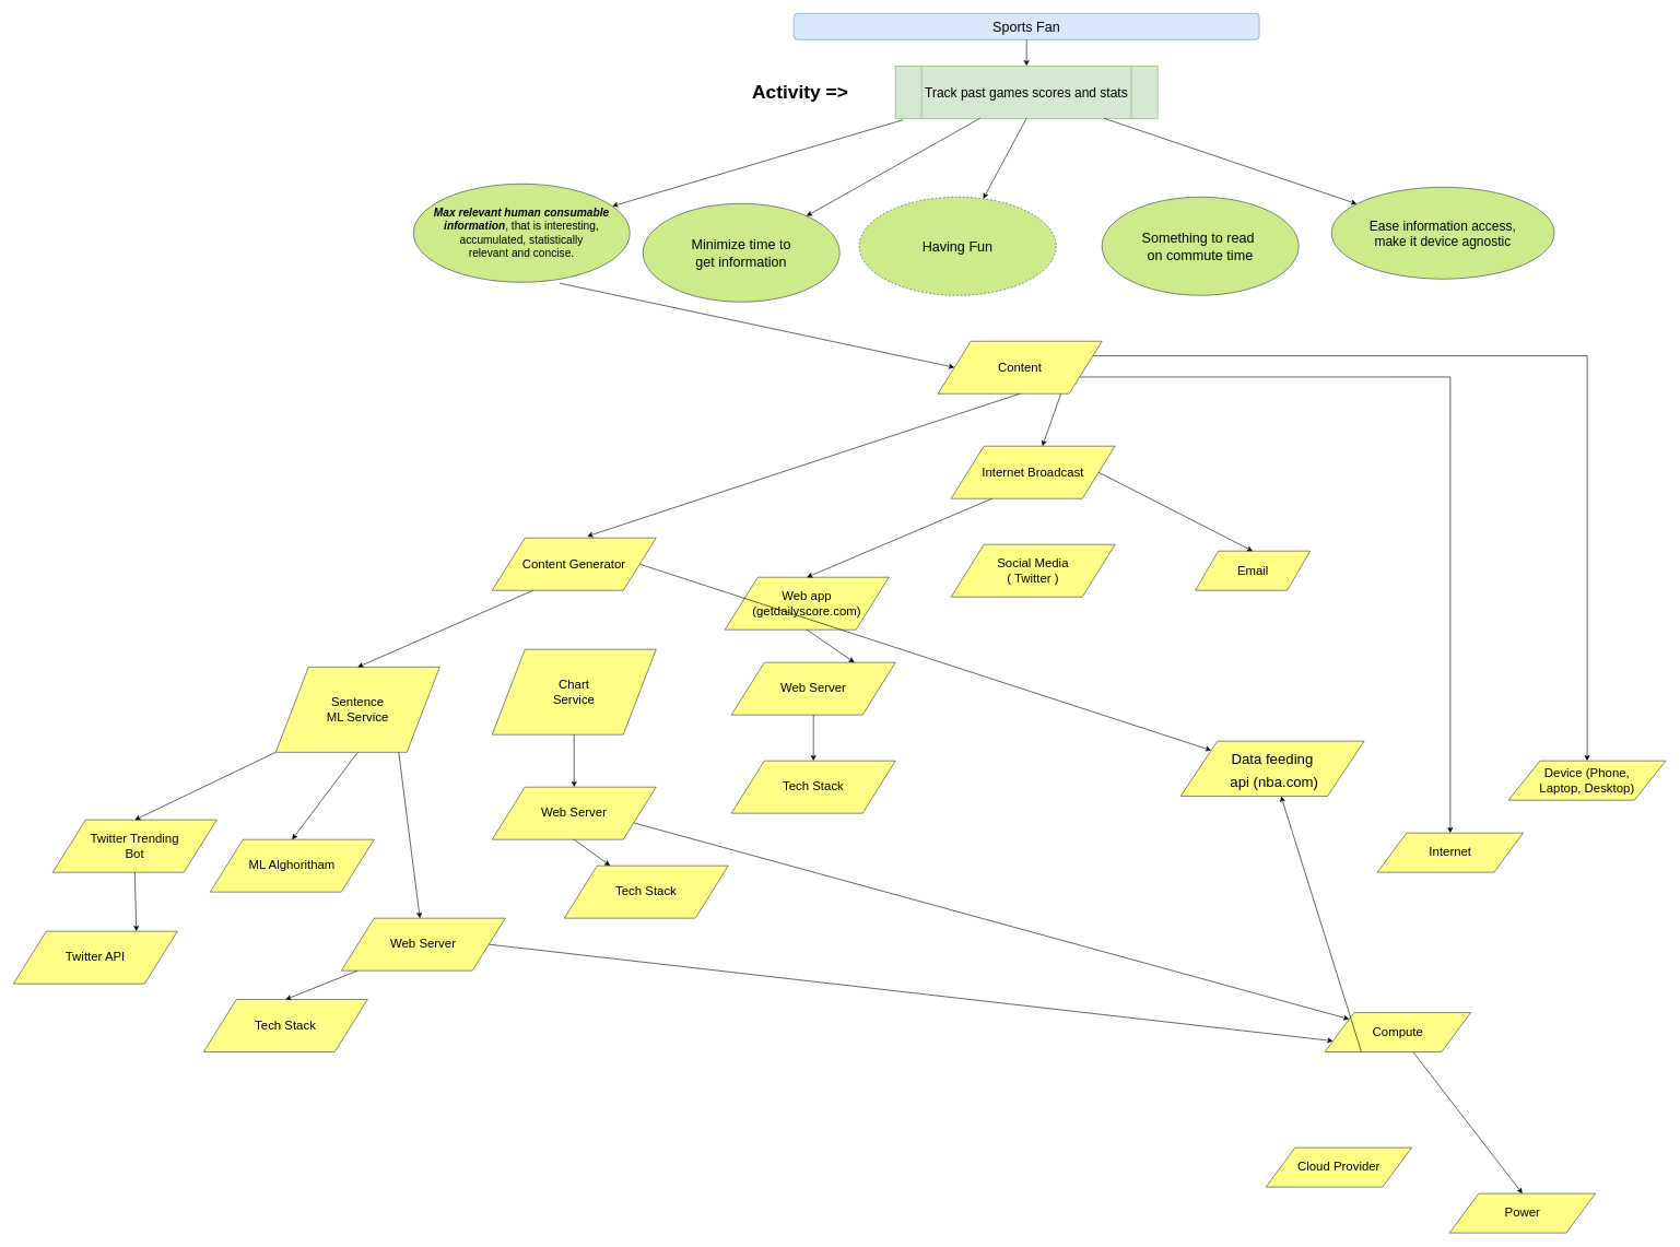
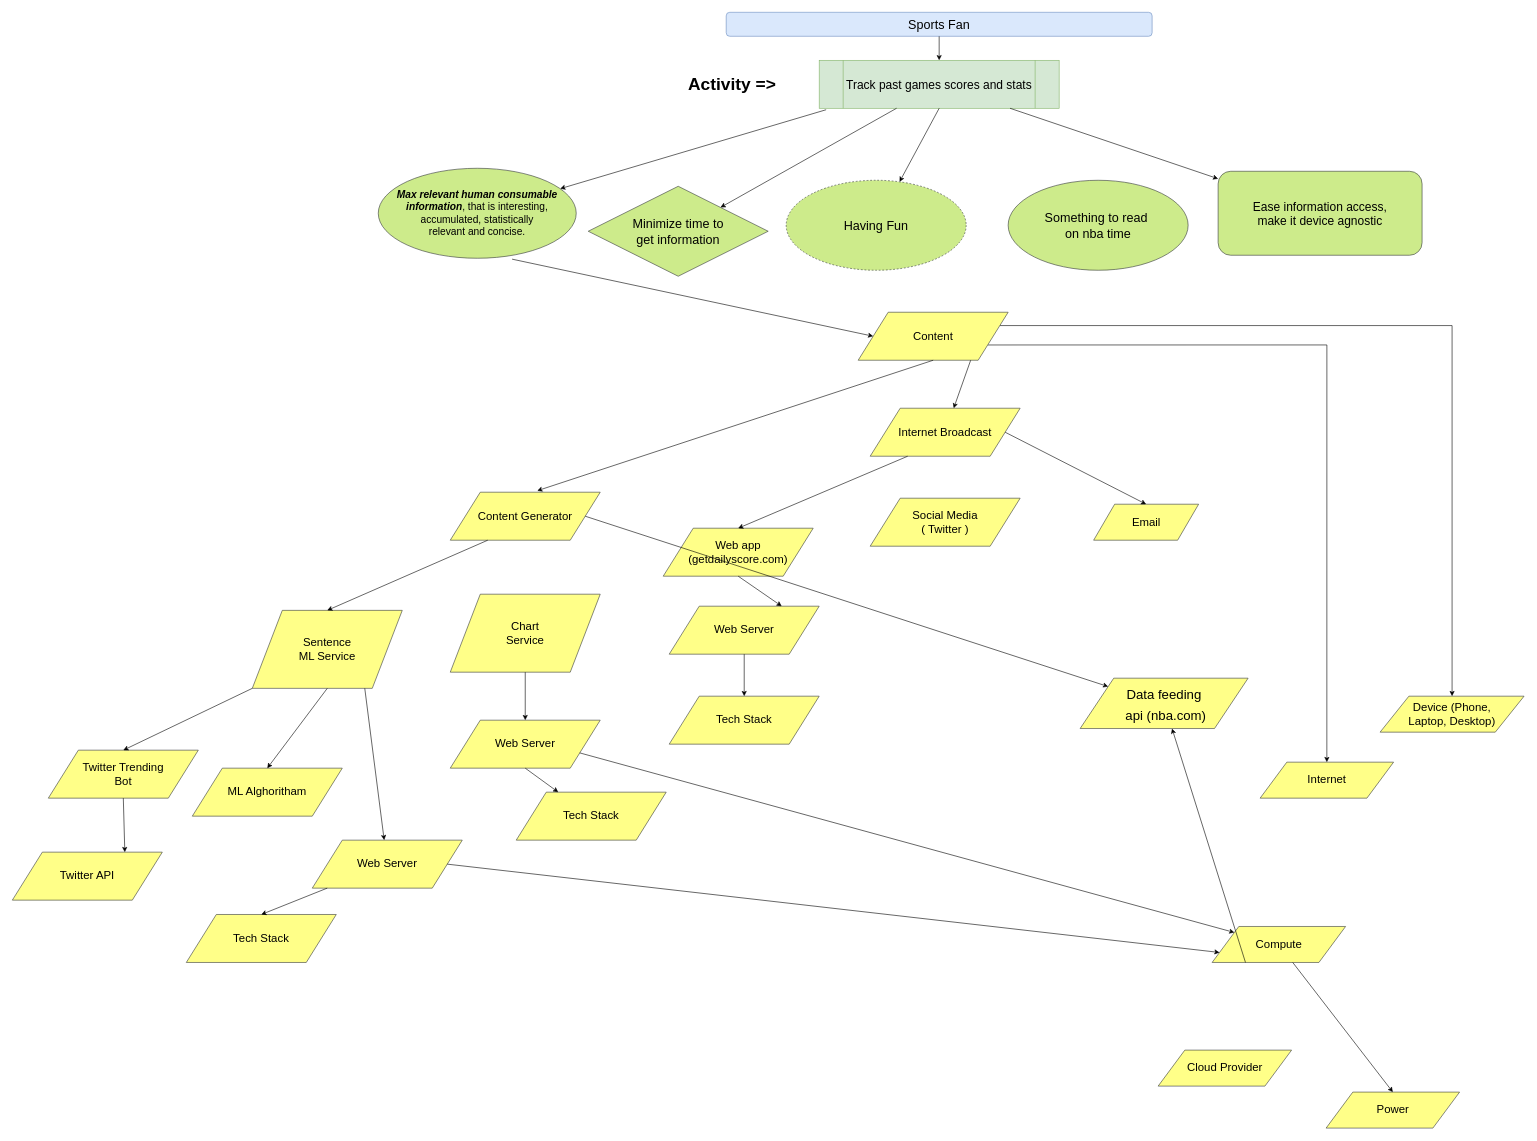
  <mxCell id="0" />
  <mxCell id="1" parent="0" />
  <mxCell id="2" value="Sports Fan" style="rounded=1;whiteSpace=wrap;html=1;fillColor=#dae8fc;strokeColor=#6c8ebf;fontSize=21;" parent="1" vertex="1"><mxGeometry x="1210" y="20" width="710" height="40" as="geometry" /></mxCell>
  <mxCell id="3" value="Activity =&amp;gt;" style="text;html=1;strokeColor=none;fillColor=none;align=center;verticalAlign=middle;whiteSpace=wrap;rounded=0;fontStyle=1;fontSize=29;" parent="1" vertex="1"><mxGeometry x="1090" y="107.5" width="260" height="65" as="geometry" /></mxCell>
  <mxCell id="4" value="Track past games scores and stats" style="shape=process;whiteSpace=wrap;html=1;backgroundOutline=1;fillColor=#d5e8d4;strokeColor=#82b366;fontSize=20;fontStyle=0" parent="1" vertex="1"><mxGeometry x="1365" y="100" width="400" height="80" as="geometry" /></mxCell>
  <mxCell id="5" value="&lt;span style=&quot;font-size: 17px&quot;&gt;&lt;b style=&quot;font-style: italic ; font-size: 17px&quot;&gt;Max relevant human consumable &lt;br&gt;information&lt;/b&gt;&lt;/span&gt;, that is interesting, accumulated, statistically &lt;br&gt;relevant and concise." style="ellipse;whiteSpace=wrap;html=1;fillColor=#cdeb8b;strokeColor=#36393d;fontSize=17;" parent="1" vertex="1"><mxGeometry x="630" y="280" width="330" height="150" as="geometry" /></mxCell>
- <mxCell id="6" value="Minimize time to &lt;br&gt;get information" style="ellipse;whiteSpace=wrap;html=1;fillColor=#cdeb8b;strokeColor=#36393d;fontSize=21;" parent="1" vertex="1"><mxGeometry x="980" y="310" width="300" height="150" as="geometry" /></mxCell>
- <mxCell id="7" value="Ease information access, &lt;br&gt;make it device agnostic" style="ellipse;whiteSpace=wrap;html=1;fillColor=#cdeb8b;strokeColor=#36393d;fontSize=20;" parent="1" vertex="1"><mxGeometry x="2030" y="285" width="340" height="140" as="geometry" /></mxCell>
+ <mxCell id="6" value="Minimize time to &lt;br&gt;get information" style="rhombus;whiteSpace=wrap;html=1;fillColor=#cdeb8b;strokeColor=#36393d;fontSize=21;" parent="1" vertex="1"><mxGeometry x="980" y="310" width="300" height="150" as="geometry" /></mxCell>
+ <mxCell id="7" value="Ease information access, &lt;br&gt;make it device agnostic" style="whiteSpace=wrap;html=1;fillColor=#cdeb8b;strokeColor=#36393d;fontSize=20;rounded=1;" parent="1" vertex="1"><mxGeometry x="2030" y="285" width="340" height="140" as="geometry" /></mxCell>
  <mxCell id="8" value="" style="endArrow=classic;html=1;exitX=0.029;exitY=1.03;exitDx=0;exitDy=0;exitPerimeter=0;" parent="1" source="4" target="5" edge="1"><mxGeometry width="50" height="50" relative="1" as="geometry"><mxPoint x="1050" y="480" as="sourcePoint" /><mxPoint x="840" y="790" as="targetPoint" /></mxGeometry></mxCell>
  <mxCell id="9" value="" style="endArrow=classic;html=1;" parent="1" source="4" target="6" edge="1"><mxGeometry width="50" height="50" relative="1" as="geometry"><mxPoint x="780" y="720" as="sourcePoint" /><mxPoint x="830" y="670" as="targetPoint" /></mxGeometry></mxCell>
  <mxCell id="10" value="" style="endArrow=classic;html=1;" parent="1" source="4" target="7" edge="1"><mxGeometry width="50" height="50" relative="1" as="geometry"><mxPoint x="780" y="720" as="sourcePoint" /><mxPoint x="830" y="670" as="targetPoint" /></mxGeometry></mxCell>
  <mxCell id="11" value="" style="endArrow=classic;html=1;fontSize=19;" parent="1" source="2" target="4" edge="1"><mxGeometry width="50" height="50" relative="1" as="geometry"><mxPoint x="820" y="420" as="sourcePoint" /><mxPoint x="870" y="370" as="targetPoint" /></mxGeometry></mxCell>
  <mxCell id="12" value="Email" style="shape=parallelogram;perimeter=parallelogramPerimeter;whiteSpace=wrap;html=1;fontSize=19;fillColor=#ffff88;strokeColor=#36393d;" parent="1" vertex="1"><mxGeometry x="1822.5" y="840" width="175" height="60" as="geometry" /></mxCell>
  <mxCell id="13" value="Device (Phone, &lt;br&gt;Laptop, Desktop)" style="shape=parallelogram;perimeter=parallelogramPerimeter;whiteSpace=wrap;html=1;fontSize=19;fillColor=#ffff88;strokeColor=#36393d;" parent="1" vertex="1"><mxGeometry x="2300" y="1160" width="240" height="60" as="geometry" /></mxCell>
  <mxCell id="14" value="Internet" style="shape=parallelogram;perimeter=parallelogramPerimeter;whiteSpace=wrap;html=1;fontSize=19;fillColor=#ffff88;strokeColor=#36393d;" parent="1" vertex="1"><mxGeometry x="2100" y="1270" width="222.5" height="60" as="geometry" /></mxCell>
  <mxCell id="15" value="&lt;font style=&quot;font-size: 22px&quot;&gt;Data feeding&lt;br&gt;&amp;nbsp;api (nba.com)&lt;/font&gt;" style="shape=parallelogram;perimeter=parallelogramPerimeter;whiteSpace=wrap;html=1;fontSize=29;fillColor=#ffff88;strokeColor=#36393d;" parent="1" vertex="1"><mxGeometry x="1800" y="1130" width="280" height="83.91" as="geometry" /></mxCell>
  <mxCell id="16" value="Web app &lt;br&gt;(getdailyscore.com)" style="shape=parallelogram;perimeter=parallelogramPerimeter;whiteSpace=wrap;html=1;fontSize=19;fillColor=#ffff88;strokeColor=#36393d;" parent="1" vertex="1"><mxGeometry x="1105" y="880" width="250" height="80" as="geometry" /></mxCell>
  <mxCell id="17" value="Having Fun" style="ellipse;whiteSpace=wrap;html=1;fillColor=#cdeb8b;strokeColor=#36393d;fontSize=21;dashed=1;" vertex="1" parent="1"><mxGeometry x="1310" y="300" width="300" height="150" as="geometry" /></mxCell>
- <mxCell id="18" value="Something to read&amp;nbsp;&lt;br&gt;on commute time" style="ellipse;whiteSpace=wrap;html=1;fillColor=#cdeb8b;strokeColor=#36393d;fontSize=21;" vertex="1" parent="1"><mxGeometry x="1680" y="300" width="300" height="150" as="geometry" /></mxCell>
+ <mxCell id="18" value="Something to read&amp;nbsp;&lt;br&gt;on nba time" style="ellipse;whiteSpace=wrap;html=1;fillColor=#cdeb8b;strokeColor=#36393d;fontSize=21;" vertex="1" parent="1"><mxGeometry x="1680" y="300" width="300" height="150" as="geometry" /></mxCell>
  <mxCell id="19" value="" style="endArrow=classic;html=1;exitX=0.5;exitY=1;exitDx=0;exitDy=0;" edge="1" parent="1" source="4" target="17"><mxGeometry width="50" height="50" relative="1" as="geometry"><mxPoint x="880" y="640" as="sourcePoint" /><mxPoint x="930" y="590" as="targetPoint" /></mxGeometry></mxCell>
  <mxCell id="20" style="edgeStyle=orthogonalEdgeStyle;rounded=0;orthogonalLoop=1;jettySize=auto;html=1;exitX=1;exitY=0.25;exitDx=0;exitDy=0;entryX=0.5;entryY=0;entryDx=0;entryDy=0;" edge="1" parent="1" source="22" target="13"><mxGeometry relative="1" as="geometry" /></mxCell>
  <mxCell id="21" style="edgeStyle=orthogonalEdgeStyle;rounded=0;orthogonalLoop=1;jettySize=auto;html=1;exitX=1;exitY=0.75;exitDx=0;exitDy=0;entryX=0.5;entryY=0;entryDx=0;entryDy=0;" edge="1" parent="1" source="22" target="14"><mxGeometry relative="1" as="geometry" /></mxCell>
  <mxCell id="22" value="Content" style="shape=parallelogram;perimeter=parallelogramPerimeter;whiteSpace=wrap;html=1;fontSize=19;fillColor=#ffff88;strokeColor=#36393d;" vertex="1" parent="1"><mxGeometry x="1430" y="520" width="250" height="80" as="geometry" /></mxCell>
  <mxCell id="23" value="Internet Broadcast" style="shape=parallelogram;perimeter=parallelogramPerimeter;whiteSpace=wrap;html=1;fontSize=19;fillColor=#ffff88;strokeColor=#36393d;" vertex="1" parent="1"><mxGeometry x="1450" y="680" width="250" height="80" as="geometry" /></mxCell>
  <mxCell id="24" value="Social Media &lt;br&gt;( Twitter )" style="shape=parallelogram;perimeter=parallelogramPerimeter;whiteSpace=wrap;html=1;fontSize=19;fillColor=#ffff88;strokeColor=#36393d;" vertex="1" parent="1"><mxGeometry x="1450" width="250" height="80" as="geometry" y="830" /></mxCell>
  <mxCell id="25" value="Content Generator" style="shape=parallelogram;perimeter=parallelogramPerimeter;whiteSpace=wrap;html=1;fontSize=19;fillColor=#ffff88;strokeColor=#36393d;" vertex="1" parent="1"><mxGeometry x="750" y="820" width="250" height="80" as="geometry" /></mxCell>
  <mxCell id="26" value="Chart&lt;br&gt;Service" style="shape=parallelogram;perimeter=parallelogramPerimeter;whiteSpace=wrap;html=1;fontSize=19;fillColor=#ffff88;strokeColor=#36393d;" vertex="1" parent="1"><mxGeometry x="750" y="990" width="250" height="130" as="geometry" /></mxCell>
  <mxCell id="27" value="Web Server" style="shape=parallelogram;perimeter=parallelogramPerimeter;whiteSpace=wrap;html=1;fontSize=19;fillColor=#ffff88;strokeColor=#36393d;" vertex="1" parent="1"><mxGeometry x="1115" y="1010" width="250" height="80" as="geometry" /></mxCell>
  <mxCell id="28" value="Tech Stack" style="shape=parallelogram;perimeter=parallelogramPerimeter;whiteSpace=wrap;html=1;fontSize=19;fillColor=#ffff88;strokeColor=#36393d;" vertex="1" parent="1"><mxGeometry x="1115" y="1160" width="250" height="80" as="geometry" /></mxCell>
  <mxCell id="29" value="Web Server" style="shape=parallelogram;perimeter=parallelogramPerimeter;whiteSpace=wrap;html=1;fontSize=19;fillColor=#ffff88;strokeColor=#36393d;" vertex="1" parent="1"><mxGeometry x="750" y="1200" width="250" height="80" as="geometry" /></mxCell>
  <mxCell id="30" value="Tech Stack" style="shape=parallelogram;perimeter=parallelogramPerimeter;whiteSpace=wrap;html=1;fontSize=19;fillColor=#ffff88;strokeColor=#36393d;" vertex="1" parent="1"><mxGeometry x="860" y="1320" width="250" height="80" as="geometry" /></mxCell>
  <mxCell id="31" value="Compute" style="shape=parallelogram;perimeter=parallelogramPerimeter;whiteSpace=wrap;html=1;fontSize=19;fillColor=#ffff88;strokeColor=#36393d;" vertex="1" parent="1"><mxGeometry x="2020" y="1543.91" width="222.5" height="60" as="geometry" /></mxCell>
  <mxCell id="32" value="Power" style="shape=parallelogram;perimeter=parallelogramPerimeter;whiteSpace=wrap;html=1;fontSize=19;fillColor=#ffff88;strokeColor=#36393d;" vertex="1" parent="1"><mxGeometry x="2210" y="1820" width="222.5" height="60" as="geometry" /></mxCell>
  <mxCell id="33" value="Sentence &lt;br&gt;ML Service" style="shape=parallelogram;perimeter=parallelogramPerimeter;whiteSpace=wrap;html=1;fontSize=19;fillColor=#ffff88;strokeColor=#36393d;" vertex="1" parent="1"><mxGeometry x="420" y="1016.96" width="250" height="130" as="geometry" /></mxCell>
  <mxCell id="34" value="Web Server" style="shape=parallelogram;perimeter=parallelogramPerimeter;whiteSpace=wrap;html=1;fontSize=19;fillColor=#ffff88;strokeColor=#36393d;" vertex="1" parent="1"><mxGeometry x="520" y="1400" width="250" height="80" as="geometry" /></mxCell>
  <mxCell id="35" value="Tech Stack" style="shape=parallelogram;perimeter=parallelogramPerimeter;whiteSpace=wrap;html=1;fontSize=19;fillColor=#ffff88;strokeColor=#36393d;" vertex="1" parent="1"><mxGeometry x="310" y="1523.91" width="250" height="80" as="geometry" /></mxCell>
  <mxCell id="36" value="Twitter Trending&lt;br&gt;Bot" style="shape=parallelogram;perimeter=parallelogramPerimeter;whiteSpace=wrap;html=1;fontSize=19;fillColor=#ffff88;strokeColor=#36393d;" vertex="1" parent="1"><mxGeometry x="80" y="1250" width="250" height="80" as="geometry" /></mxCell>
  <mxCell id="37" value="ML Alghoritham" style="shape=parallelogram;perimeter=parallelogramPerimeter;whiteSpace=wrap;html=1;fontSize=19;fillColor=#ffff88;strokeColor=#36393d;" vertex="1" parent="1"><mxGeometry x="320" y="1280" width="250" height="80" as="geometry" /></mxCell>
  <mxCell id="38" value="Twitter API" style="shape=parallelogram;perimeter=parallelogramPerimeter;whiteSpace=wrap;html=1;fontSize=19;fillColor=#ffff88;strokeColor=#36393d;" vertex="1" parent="1"><mxGeometry x="20" y="1420" width="250" height="80" as="geometry" /></mxCell>
  <mxCell id="39" value="" style="endArrow=classic;html=1;exitX=0.676;exitY=1.01;exitDx=0;exitDy=0;exitPerimeter=0;entryX=0;entryY=0.5;entryDx=0;entryDy=0;" edge="1" parent="1" source="5" target="22"><mxGeometry width="50" height="50" relative="1" as="geometry"><mxPoint x="870" y="620" as="sourcePoint" /><mxPoint x="920" y="570" as="targetPoint" /></mxGeometry></mxCell>
  <mxCell id="40" value="" style="endArrow=classic;html=1;exitX=0.5;exitY=1;exitDx=0;exitDy=0;entryX=0.58;entryY=-0.031;entryDx=0;entryDy=0;entryPerimeter=0;" edge="1" parent="1" source="22" target="25"><mxGeometry width="50" height="50" relative="1" as="geometry"><mxPoint x="1010" y="690" as="sourcePoint" /><mxPoint x="1060" y="640" as="targetPoint" /></mxGeometry></mxCell>
  <mxCell id="41" value="" style="endArrow=classic;html=1;exitX=0.75;exitY=1;exitDx=0;exitDy=0;" edge="1" parent="1" source="22" target="23"><mxGeometry width="50" height="50" relative="1" as="geometry"><mxPoint x="2020" y="630" as="sourcePoint" /><mxPoint x="2070" y="580" as="targetPoint" /></mxGeometry></mxCell>
  <mxCell id="42" value="" style="endArrow=classic;html=1;exitX=1;exitY=0.5;exitDx=0;exitDy=0;entryX=0.5;entryY=0;entryDx=0;entryDy=0;" edge="1" parent="1" source="23" target="12"><mxGeometry width="50" height="50" relative="1" as="geometry"><mxPoint x="1890" y="780" as="sourcePoint" /><mxPoint x="1940" y="730" as="targetPoint" /></mxGeometry></mxCell>
  <mxCell id="43" value="" style="endArrow=classic;html=1;exitX=0.25;exitY=1;exitDx=0;exitDy=0;entryX=0.5;entryY=0;entryDx=0;entryDy=0;" edge="1" parent="1" source="23" target="16"><mxGeometry width="50" height="50" relative="1" as="geometry"><mxPoint x="1270" as="sourcePoint" y="830" /><mxPoint x="1320" y="780" as="targetPoint" /></mxGeometry></mxCell>
  <mxCell id="44" value="" style="endArrow=classic;html=1;exitX=0.5;exitY=1;exitDx=0;exitDy=0;entryX=0.75;entryY=0;entryDx=0;entryDy=0;" edge="1" parent="1" source="16" target="27"><mxGeometry width="50" height="50" relative="1" as="geometry"><mxPoint x="1570" y="1170" as="sourcePoint" /><mxPoint x="1620" y="1120" as="targetPoint" /></mxGeometry></mxCell>
  <mxCell id="45" value="" style="endArrow=classic;html=1;exitX=0.5;exitY=1;exitDx=0;exitDy=0;entryX=0.5;entryY=0;entryDx=0;entryDy=0;" edge="1" parent="1" source="27" target="28"><mxGeometry width="50" height="50" relative="1" as="geometry"><mxPoint x="1550" y="1280" as="sourcePoint" /><mxPoint x="1600" y="1230" as="targetPoint" /></mxGeometry></mxCell>
  <mxCell id="46" value="" style="endArrow=classic;html=1;exitX=0.25;exitY=1;exitDx=0;exitDy=0;entryX=0.5;entryY=0;entryDx=0;entryDy=0;" edge="1" parent="1" source="25" target="33"><mxGeometry width="50" height="50" relative="1" as="geometry"><mxPoint x="150" y="1140" as="sourcePoint" /><mxPoint x="200" y="1090" as="targetPoint" /></mxGeometry></mxCell>
  <mxCell id="47" value="" style="endArrow=classic;html=1;exitX=0.5;exitY=1;exitDx=0;exitDy=0;" edge="1" parent="1" source="26" target="29"><mxGeometry width="50" height="50" relative="1" as="geometry"><mxPoint x="1140" y="1750" as="sourcePoint" /><mxPoint x="1190" y="1700" as="targetPoint" /></mxGeometry></mxCell>
  <mxCell id="48" value="" style="endArrow=classic;html=1;exitX=0;exitY=1;exitDx=0;exitDy=0;entryX=0.5;entryY=0;entryDx=0;entryDy=0;" edge="1" parent="1" source="33" target="36"><mxGeometry width="50" height="50" relative="1" as="geometry"><mxPoint x="140" y="1770" as="sourcePoint" /><mxPoint x="190" y="1720" as="targetPoint" /></mxGeometry></mxCell>
  <mxCell id="49" value="" style="endArrow=classic;html=1;exitX=0.5;exitY=1;exitDx=0;exitDy=0;entryX=0.5;entryY=0;entryDx=0;entryDy=0;" edge="1" parent="1" source="33" target="37"><mxGeometry width="50" height="50" relative="1" as="geometry"><mxPoint x="240" y="1740" as="sourcePoint" /><mxPoint x="290" y="1690" as="targetPoint" /></mxGeometry></mxCell>
  <mxCell id="50" value="" style="endArrow=classic;html=1;exitX=0.75;exitY=1;exitDx=0;exitDy=0;" edge="1" parent="1" source="33" target="34"><mxGeometry width="50" height="50" relative="1" as="geometry"><mxPoint x="220" y="1730" as="sourcePoint" /><mxPoint x="270" y="1680" as="targetPoint" /></mxGeometry></mxCell>
  <mxCell id="51" value="" style="endArrow=classic;html=1;exitX=0.5;exitY=1;exitDx=0;exitDy=0;entryX=0.75;entryY=0;entryDx=0;entryDy=0;" edge="1" parent="1" source="36" target="38"><mxGeometry width="50" height="50" relative="1" as="geometry"><mxPoint x="50" y="1630" as="sourcePoint" /><mxPoint x="100" y="1580" as="targetPoint" /></mxGeometry></mxCell>
  <mxCell id="52" value="" style="endArrow=classic;html=1;entryX=0.5;entryY=0;entryDx=0;entryDy=0;" edge="1" parent="1" source="34" target="35"><mxGeometry width="50" height="50" relative="1" as="geometry"><mxPoint x="470" y="1810" as="sourcePoint" /><mxPoint x="520" y="1760" as="targetPoint" /></mxGeometry></mxCell>
  <mxCell id="53" value="" style="endArrow=classic;html=1;exitX=0.5;exitY=1;exitDx=0;exitDy=0;" edge="1" parent="1" source="29" target="30"><mxGeometry width="50" height="50" relative="1" as="geometry"><mxPoint x="1250" y="1610" as="sourcePoint" /><mxPoint x="1300" y="1560" as="targetPoint" /></mxGeometry></mxCell>
  <mxCell id="54" value="" style="endArrow=classic;html=1;exitX=1;exitY=0.75;exitDx=0;exitDy=0;entryX=0;entryY=0;entryDx=0;entryDy=0;" edge="1" parent="1" source="29" target="31"><mxGeometry width="50" height="50" relative="1" as="geometry"><mxPoint x="1160" y="1490" as="sourcePoint" /><mxPoint x="1210" y="1440" as="targetPoint" /></mxGeometry></mxCell>
  <mxCell id="55" value="" style="endArrow=classic;html=1;exitX=1;exitY=0.5;exitDx=0;exitDy=0;entryX=0;entryY=0.75;entryDx=0;entryDy=0;" edge="1" parent="1" source="34" target="31"><mxGeometry width="50" height="50" relative="1" as="geometry"><mxPoint x="760" y="1460" as="sourcePoint" /><mxPoint x="960" y="1520" as="targetPoint" /></mxGeometry></mxCell>
  <mxCell id="56" value="Cloud Provider" style="shape=parallelogram;perimeter=parallelogramPerimeter;whiteSpace=wrap;html=1;fontSize=19;fillColor=#ffff88;strokeColor=#36393d;" vertex="1" parent="1"><mxGeometry x="1930" y="1750" width="222.5" height="60" as="geometry" /></mxCell>
  <mxCell id="57" value="" style="endArrow=classic;html=1;exitX=0.25;exitY=1;exitDx=0;exitDy=0;" edge="1" parent="1" source="31" target="15"><mxGeometry width="50" height="50" relative="1" as="geometry"><mxPoint x="1700" y="1770" as="sourcePoint" /><mxPoint x="1750" y="1720" as="targetPoint" /></mxGeometry></mxCell>
  <mxCell id="58" value="" style="endArrow=classic;html=1;entryX=0.5;entryY=0;entryDx=0;entryDy=0;" edge="1" parent="1" source="31" target="32"><mxGeometry width="50" height="50" relative="1" as="geometry"><mxPoint x="2230" y="1740" as="sourcePoint" /><mxPoint x="2280" y="1690" as="targetPoint" /></mxGeometry></mxCell>
  <mxCell id="59" value="" style="endArrow=classic;html=1;exitX=1;exitY=0.5;exitDx=0;exitDy=0;entryX=0;entryY=0;entryDx=0;entryDy=0;" edge="1" parent="1" source="25" target="15"><mxGeometry width="50" height="50" relative="1" as="geometry"><mxPoint x="1530" y="1140" as="sourcePoint" /><mxPoint x="1580" y="1090" as="targetPoint" /></mxGeometry></mxCell>
